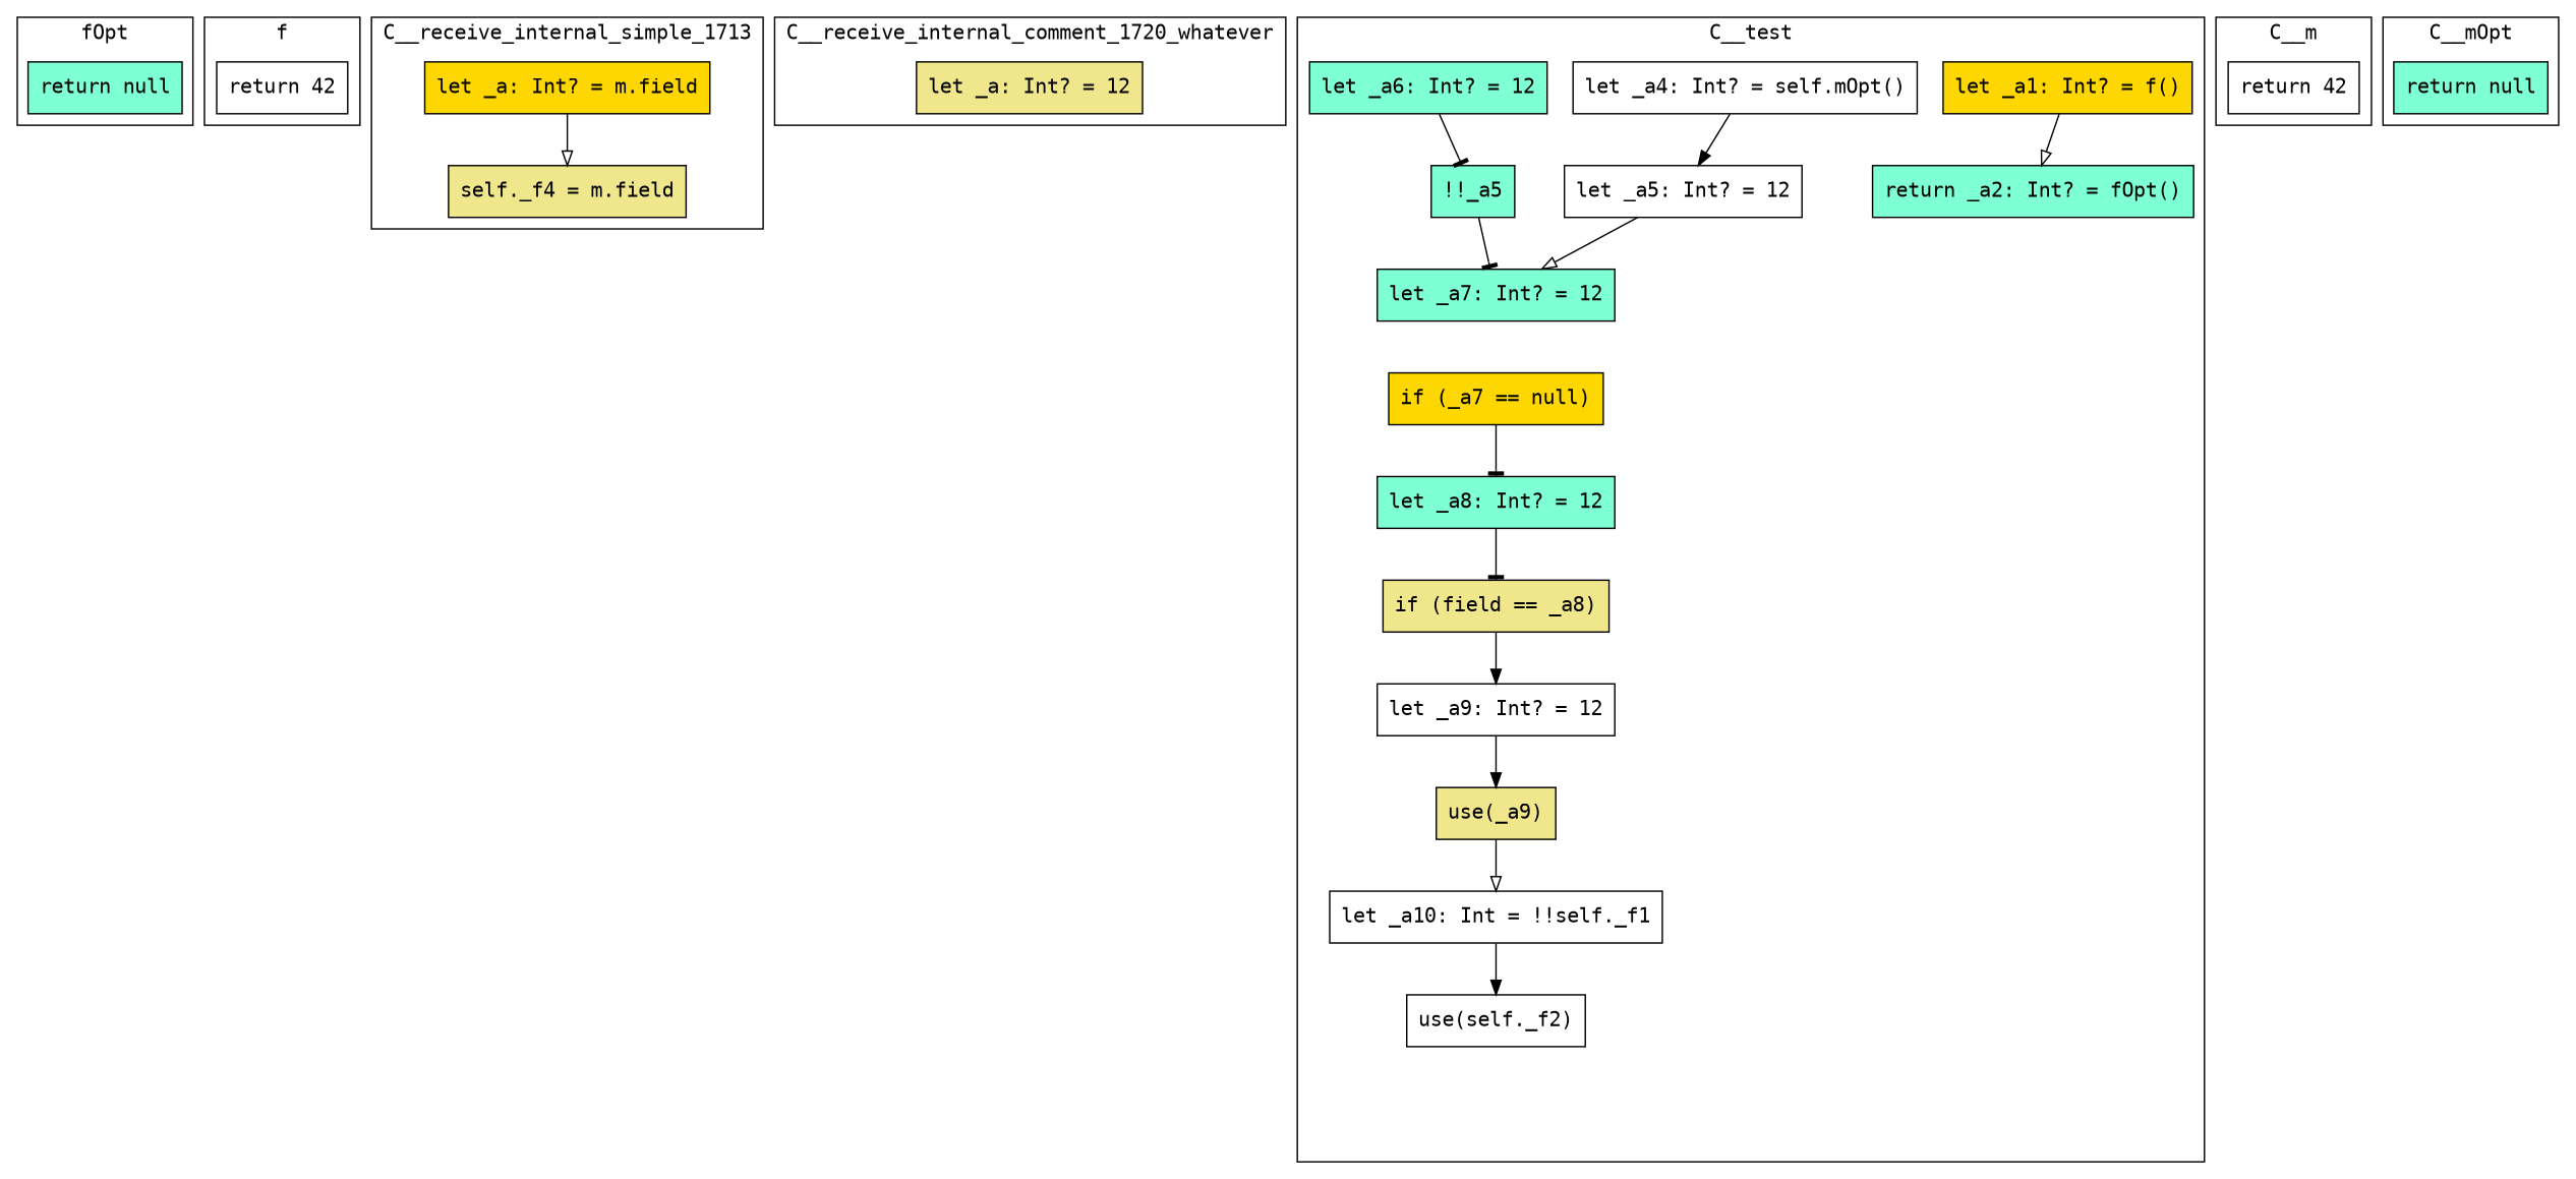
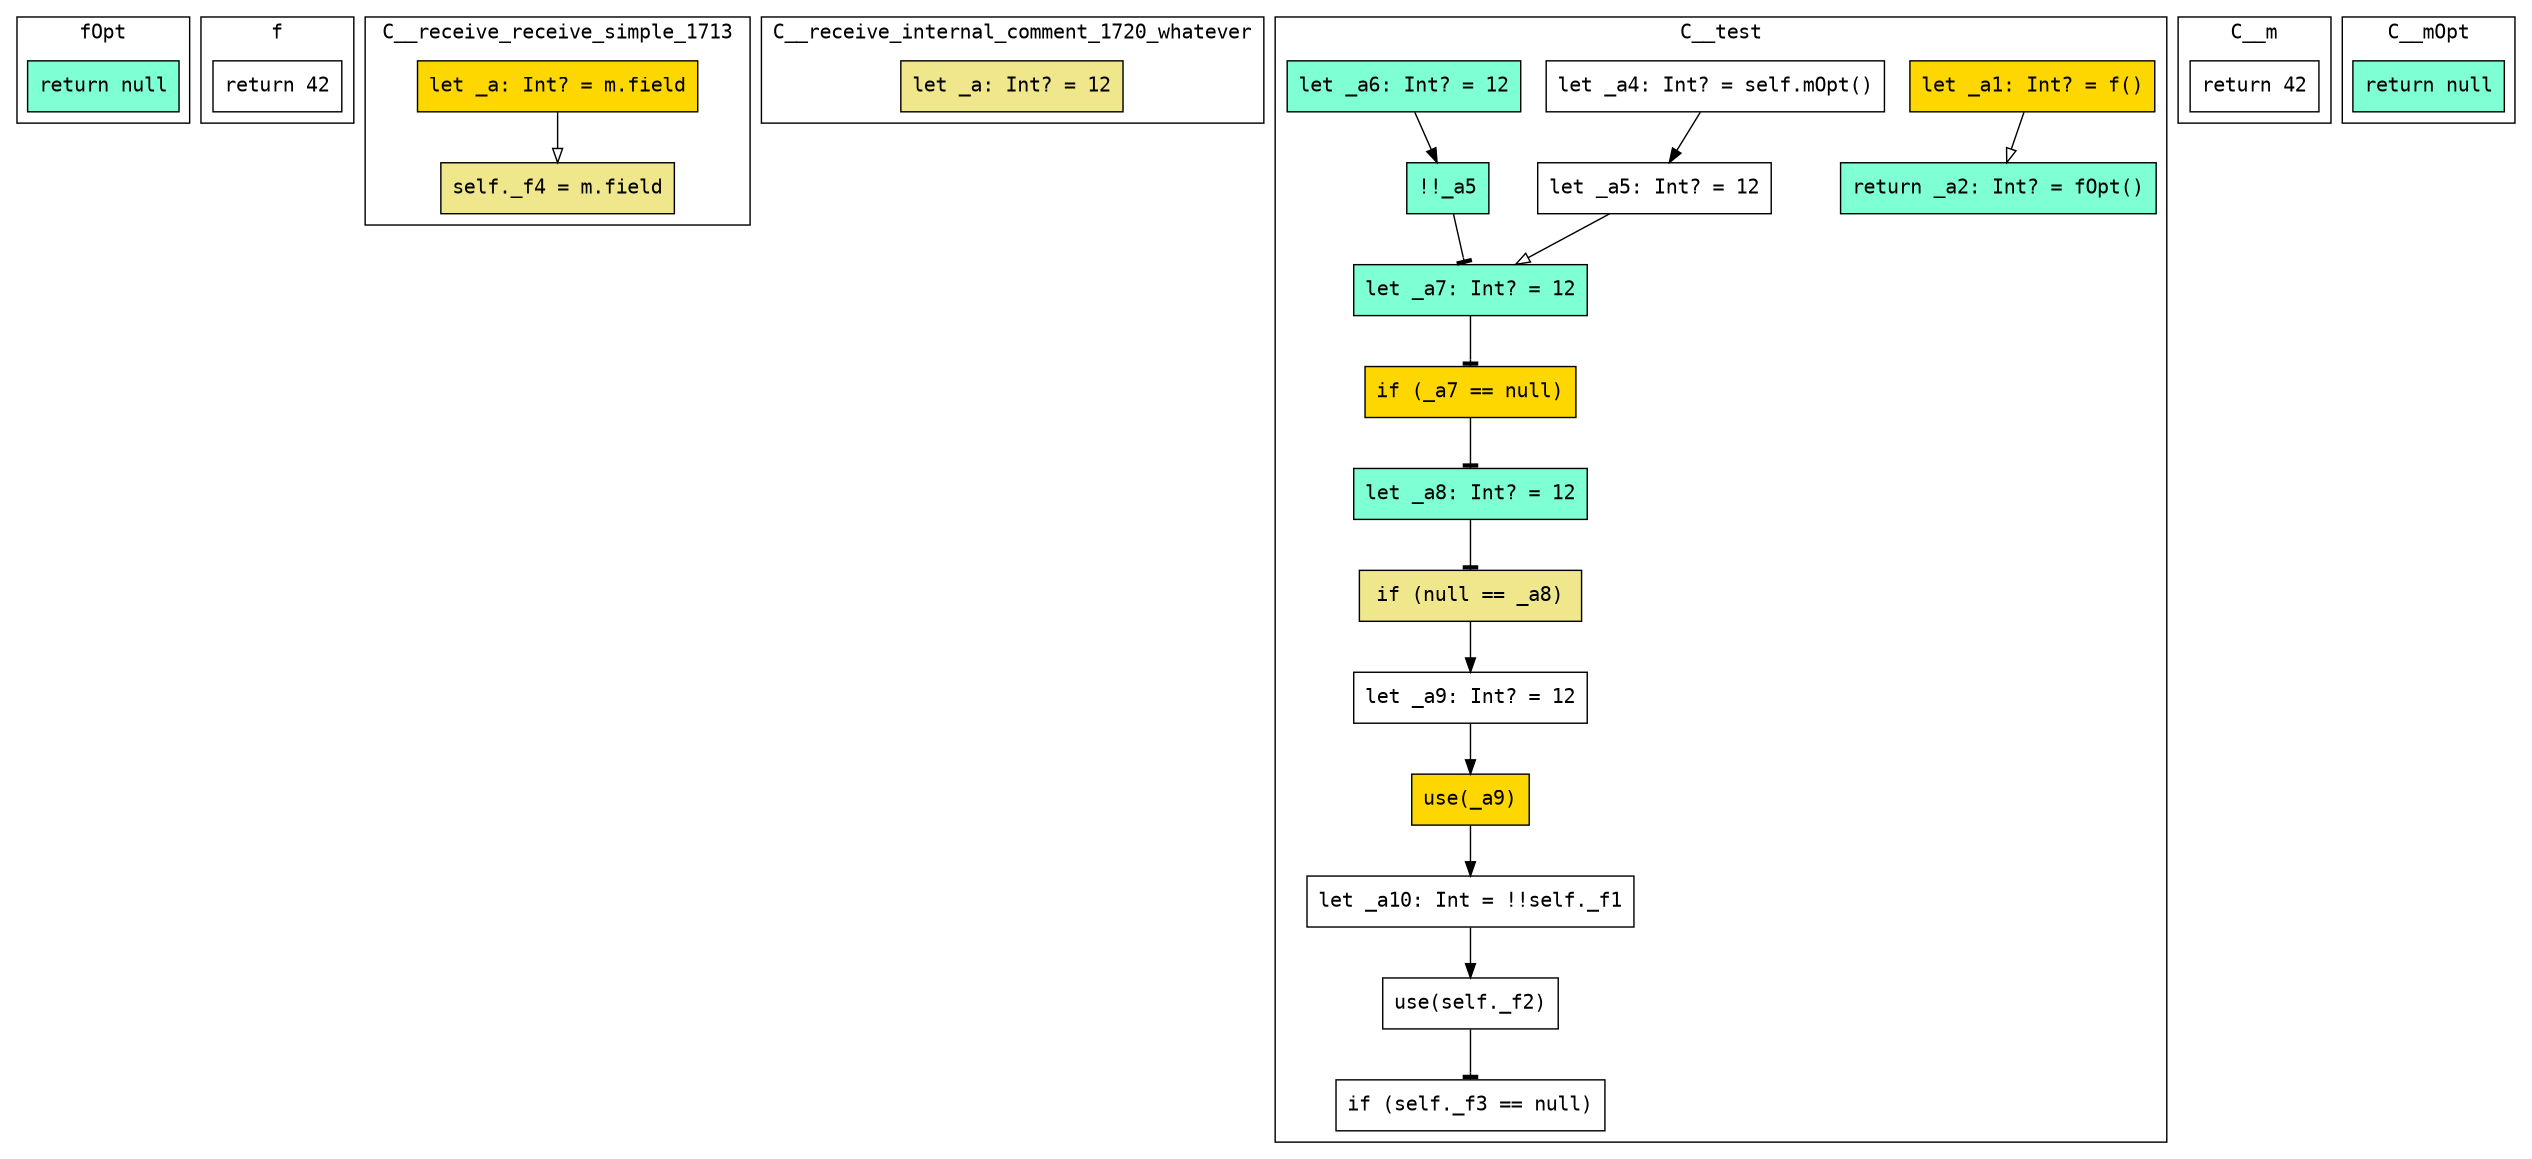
  digraph {
    fontname="DejaVu Sans Mono"
    node [fillcolor=white fontname="DejaVu Sans Mono" shape=box style=filled]
    edge [arrowhead=tee fontname="DejaVu Sans Mono"]
    n1 [fillcolor=aquamarine label="return null"]
    n2 [label="return 42"]
    n3 [fillcolor=gold label="let _a: Int? = m.field"]
    n4 [fillcolor=khaki label="self._f4 = m.field"]
    n5 [fillcolor=khaki label="let _a: Int? = 12"]
    n6 [fillcolor=gold label="let _a1: Int? = f()"]
    n7 [fillcolor=aquamarine label="return _a2: Int? = fOpt()"]
    n8 [label="let _a4: Int? = self.mOpt()"]
    n9 [label="let _a5: Int? = 12"]
    n10 [fillcolor=aquamarine label="let _a6: Int? = 12"]
    n11 [fillcolor=aquamarine label="!!_a5"]
    n12 [fillcolor=aquamarine label="let _a7: Int? = 12"]
    n13 [fillcolor=gold label="if (_a7 == null)"]
    n14 [fillcolor=aquamarine label="let _a8: Int? = 12"]
-   n15 [fillcolor=khaki label="if (field == _a8)"]
+   n15 [fillcolor=khaki label="if (null == _a8)"]
    n16 [label="let _a9: Int? = 12"]
-   n17 [fillcolor=khaki label="use(_a9)"]
+   n17 [fillcolor=gold label="use(_a9)"]
    n18 [label="let _a10: Int = !!self._f1"]
    n19 [label="use(self._f2)"]
+   n20 [label="if (self._f3 == null)"]
    n21 [label="return 42"]
    n22 [fillcolor=aquamarine label="return null"]
    subgraph cluster_1 {
      label=fOpt
      n1
    }
    subgraph cluster_2 {
      label=f
      n2
    }
    subgraph cluster_3 {
      label=use
    }
    subgraph cluster_4 {
-     label=C__receive_internal_simple_1713
+     label=C__receive_receive_simple_1713
      n3
      n4
    }
    subgraph cluster_5 {
      label=C__receive_internal_comment_1720_whatever
      n5
    }
    subgraph cluster_6 {
      label=C__test
      n6
      n7
      n8
      n9
      n10
      n11
      n12
      n13
      n14
      n15
      n16
      n17
      n18
      n19
+     n20
    }
    subgraph cluster_7 {
      label=C__m
      n21
    }
    subgraph cluster_8 {
      label=C__mOpt
      n22
    }
    n3 -> n4 [arrowhead=onormal]
    n6 -> n7 [arrowhead=onormal]
    n8 -> n9 [arrowhead=normal]
    n9 -> n12 [arrowhead=onormal]
-   n10 -> n11
+   n10 -> n11 [arrowhead=normal]
    n11 -> n12
+   n12 -> n13
    n13 -> n14
    n14 -> n15
    n15 -> n16 [arrowhead=normal]
    n16 -> n17 [arrowhead=normal]
-   n17 -> n18 [arrowhead=onormal]
+   n17 -> n18 [arrowhead=normal]
    n18 -> n19 [arrowhead=normal]
+   n19 -> n20
  }
